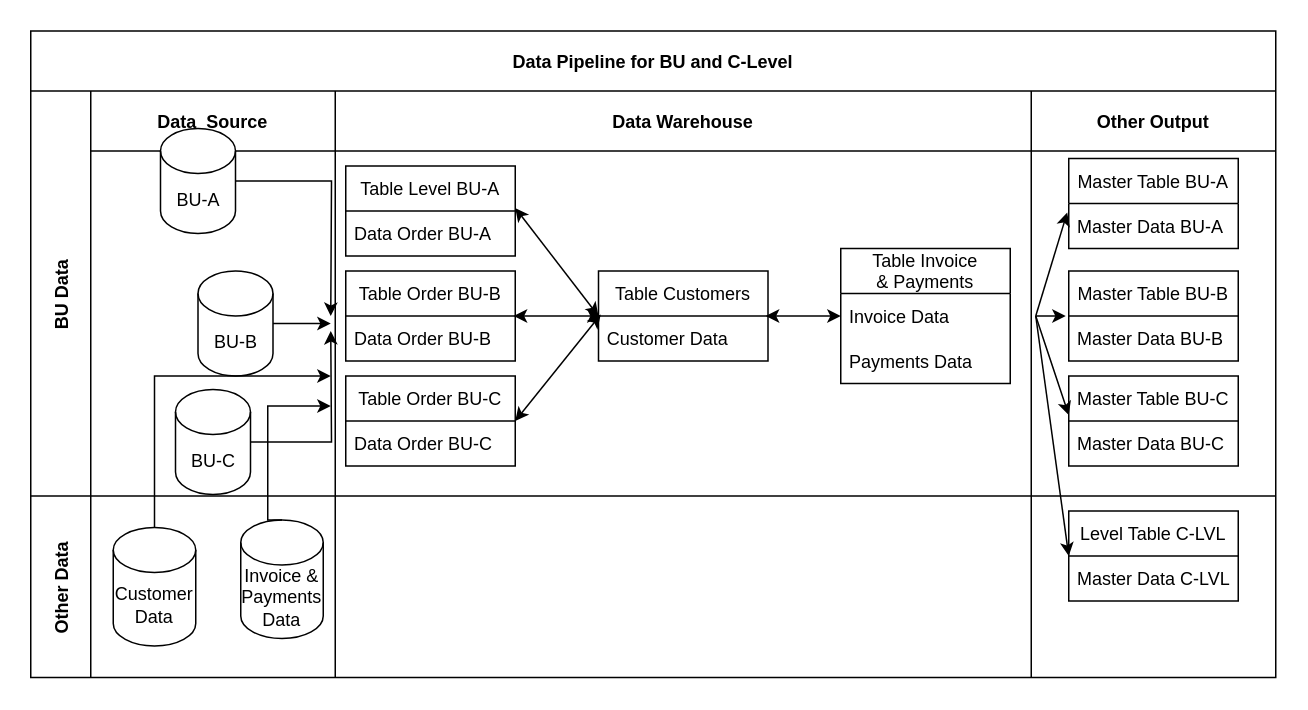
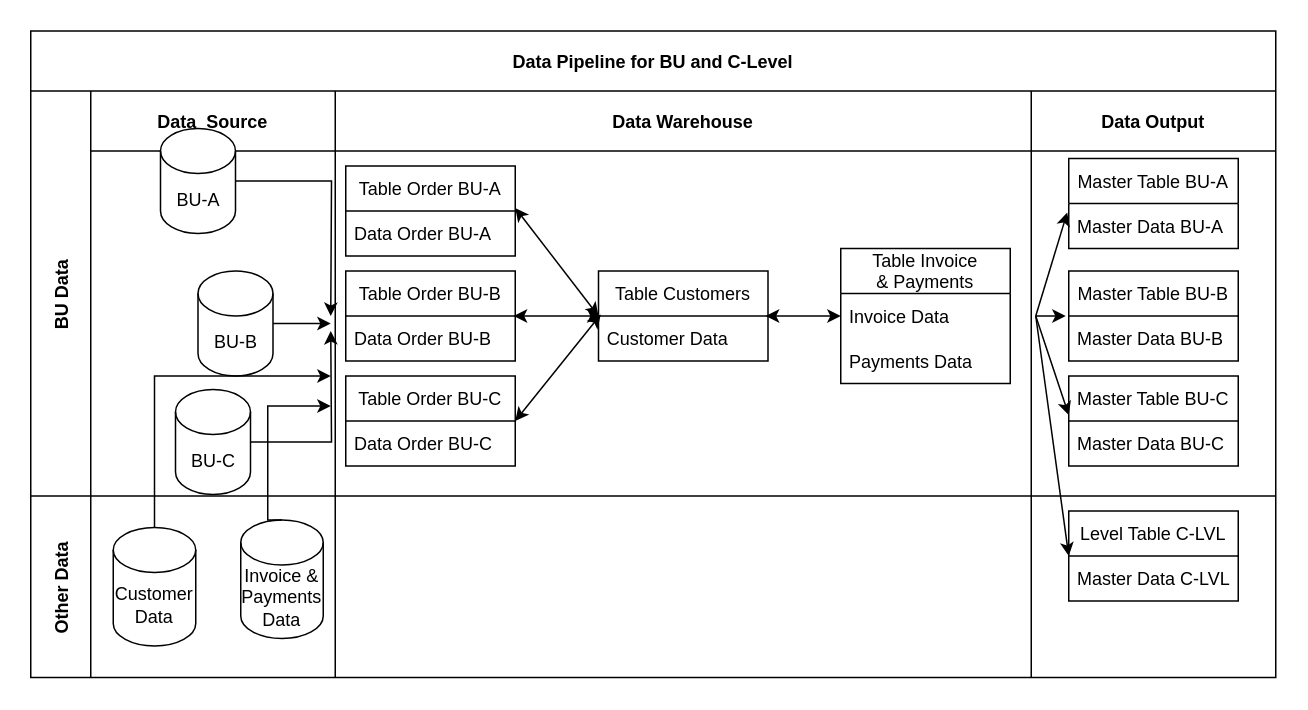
  <mxCell id="0" />
  <mxCell id="1" parent="0" />
  <mxCell id="2" value="Data Pipeline for BU and C-Level" style="shape=table;childLayout=tableLayout;startSize=40;collapsible=0;recursiveResize=0;expand=0;fillColor=none;fontStyle=1" parent="1" vertex="1"><mxGeometry x="20" y="20" width="830" height="431" as="geometry" /></mxCell>
  <mxCell id="3" value="BU Data" style="shape=tableRow;horizontal=0;swimlaneHead=0;swimlaneBody=0;top=0;left=0;bottom=0;right=0;fillColor=none;points=[[0,0.5],[1,0.5]];portConstraint=eastwest;startSize=40;collapsible=0;recursiveResize=0;expand=0;fontStyle=1;" parent="2" vertex="1"><mxGeometry y="40" width="830" height="270" as="geometry" /></mxCell>
  <mxCell id="4" value="Data  Source" style="swimlane;swimlaneHead=0;swimlaneBody=0;connectable=0;fillColor=none;startSize=40;collapsible=0;recursiveResize=0;expand=0;fontStyle=1;" parent="3" vertex="1"><mxGeometry x="40" width="163" height="270" as="geometry"><mxRectangle width="163" height="270" as="alternateBounds" /></mxGeometry></mxCell>
  <mxCell id="5" value="BU-A" style="shape=cylinder3;whiteSpace=wrap;html=1;boundedLbl=1;backgroundOutline=1;size=15;" parent="4" vertex="1"><mxGeometry x="46.5" y="25" width="50" height="70" as="geometry" /></mxCell>
  <mxCell id="6" value="BU-C" style="shape=cylinder3;whiteSpace=wrap;html=1;boundedLbl=1;backgroundOutline=1;size=15;" parent="4" vertex="1"><mxGeometry x="56.5" y="199" width="50" height="70" as="geometry" /></mxCell>
  <mxCell id="7" value="BU-B" style="shape=cylinder3;whiteSpace=wrap;html=1;boundedLbl=1;backgroundOutline=1;size=15;" parent="4" vertex="1"><mxGeometry x="71.5" y="120" width="50" height="70" as="geometry" /></mxCell>
  <mxCell id="8" value="Data Warehouse" style="swimlane;swimlaneHead=0;swimlaneBody=0;connectable=0;fillColor=none;startSize=40;collapsible=0;recursiveResize=0;expand=0;fontStyle=1;" parent="3" vertex="1"><mxGeometry x="203" width="464" height="270" as="geometry"><mxRectangle width="464" height="270" as="alternateBounds" /></mxGeometry></mxCell>
- <mxCell id="9" value="Table Level BU-A" style="swimlane;fontStyle=0;childLayout=stackLayout;horizontal=1;startSize=30;horizontalStack=0;resizeParent=1;resizeParentMax=0;resizeLast=0;collapsible=1;marginBottom=0;" parent="8" vertex="1"><mxGeometry x="7" y="50" width="113" height="60" as="geometry" /></mxCell>
+ <mxCell id="9" value="Table Order BU-A" style="swimlane;fontStyle=0;childLayout=stackLayout;horizontal=1;startSize=30;horizontalStack=0;resizeParent=1;resizeParentMax=0;resizeLast=0;collapsible=1;marginBottom=0;" parent="8" vertex="1"><mxGeometry x="7" y="50" width="113" height="60" as="geometry" /></mxCell>
  <mxCell id="10" value="Data Order BU-A" style="text;strokeColor=none;fillColor=none;align=left;verticalAlign=middle;spacingLeft=4;spacingRight=4;overflow=hidden;points=[[0,0.5],[1,0.5]];portConstraint=eastwest;rotatable=0;" parent="9" vertex="1"><mxGeometry y="30" width="113" height="30" as="geometry" /></mxCell>
  <mxCell id="11" value="Table Order BU-C" style="swimlane;fontStyle=0;childLayout=stackLayout;horizontal=1;startSize=30;horizontalStack=0;resizeParent=1;resizeParentMax=0;resizeLast=0;collapsible=1;marginBottom=0;" parent="8" vertex="1"><mxGeometry x="7" y="190" width="113" height="60" as="geometry" /></mxCell>
  <mxCell id="12" value="Data Order BU-C" style="text;strokeColor=none;fillColor=none;align=left;verticalAlign=middle;spacingLeft=4;spacingRight=4;overflow=hidden;points=[[0,0.5],[1,0.5]];portConstraint=eastwest;rotatable=0;" parent="11" vertex="1"><mxGeometry y="30" width="113" height="30" as="geometry" /></mxCell>
  <mxCell id="13" value="Table Order BU-B" style="swimlane;fontStyle=0;childLayout=stackLayout;horizontal=1;startSize=30;horizontalStack=0;resizeParent=1;resizeParentMax=0;resizeLast=0;collapsible=1;marginBottom=0;" parent="8" vertex="1"><mxGeometry x="7" y="120" width="113" height="60" as="geometry" /></mxCell>
  <mxCell id="14" value="Data Order BU-B" style="text;strokeColor=none;fillColor=none;align=left;verticalAlign=middle;spacingLeft=4;spacingRight=4;overflow=hidden;points=[[0,0.5],[1,0.5]];portConstraint=eastwest;rotatable=0;" parent="13" vertex="1"><mxGeometry y="30" width="113" height="30" as="geometry" /></mxCell>
  <mxCell id="15" value="Table Customers" style="swimlane;fontStyle=0;childLayout=stackLayout;horizontal=1;startSize=30;horizontalStack=0;resizeParent=1;resizeParentMax=0;resizeLast=0;collapsible=1;marginBottom=0;" parent="8" vertex="1"><mxGeometry x="175.5" y="120" width="113" height="60" as="geometry" /></mxCell>
  <mxCell id="16" value="Customer Data" style="text;strokeColor=none;fillColor=none;align=left;verticalAlign=middle;spacingLeft=4;spacingRight=4;overflow=hidden;points=[[0,0.5],[1,0.5]];portConstraint=eastwest;rotatable=0;" parent="15" vertex="1"><mxGeometry y="30" width="113" height="30" as="geometry" /></mxCell>
  <mxCell id="17" value="Table Invoice &#10;&amp; Payments" style="swimlane;fontStyle=0;childLayout=stackLayout;horizontal=1;startSize=30;horizontalStack=0;resizeParent=1;resizeParentMax=0;resizeLast=0;collapsible=1;marginBottom=0;" parent="8" vertex="1"><mxGeometry x="337" y="105" width="113" height="90" as="geometry" /></mxCell>
  <mxCell id="18" value="Invoice Data" style="text;strokeColor=none;fillColor=none;align=left;verticalAlign=middle;spacingLeft=4;spacingRight=4;overflow=hidden;points=[[0,0.5],[1,0.5]];portConstraint=eastwest;rotatable=0;" parent="17" vertex="1"><mxGeometry y="30" width="113" height="30" as="geometry" /></mxCell>
  <mxCell id="19" value="Payments Data" style="text;strokeColor=none;fillColor=none;align=left;verticalAlign=middle;spacingLeft=4;spacingRight=4;overflow=hidden;points=[[0,0.5],[1,0.5]];portConstraint=eastwest;rotatable=0;" parent="17" vertex="1"><mxGeometry y="60" width="113" height="30" as="geometry" /></mxCell>
  <mxCell id="20" value="" style="endArrow=classic;startArrow=classic;html=1;rounded=0;entryX=0;entryY=0;entryDx=0;entryDy=0;entryPerimeter=0;exitX=1;exitY=-0.067;exitDx=0;exitDy=0;exitPerimeter=0;" parent="8" source="10" target="16" edge="1"><mxGeometry width="50" height="50" relative="1" as="geometry"><mxPoint x="117" y="120" as="sourcePoint" /><mxPoint x="167" y="70" as="targetPoint" /></mxGeometry></mxCell>
  <mxCell id="21" value="" style="endArrow=classic;startArrow=classic;html=1;rounded=0;entryX=0;entryY=0.5;entryDx=0;entryDy=0;" parent="8" target="18" edge="1"><mxGeometry width="50" height="50" relative="1" as="geometry"><mxPoint x="287" y="150" as="sourcePoint" /><mxPoint x="305" y="180" as="targetPoint" /></mxGeometry></mxCell>
  <mxCell id="22" value="" style="endArrow=classic;startArrow=classic;html=1;rounded=0;entryX=0.013;entryY=-0.033;entryDx=0;entryDy=0;entryPerimeter=0;" parent="8" target="16" edge="1"><mxGeometry width="50" height="50" relative="1" as="geometry"><mxPoint x="120" y="220" as="sourcePoint" /><mxPoint x="156" y="270" as="targetPoint" /></mxGeometry></mxCell>
  <mxCell id="23" value="" style="endArrow=classic;startArrow=classic;html=1;rounded=0;exitX=0.991;exitY=0;exitDx=0;exitDy=0;exitPerimeter=0;" parent="8" source="14" edge="1"><mxGeometry width="50" height="50" relative="1" as="geometry"><mxPoint x="120" y="137.99" as="sourcePoint" /><mxPoint x="177" y="150" as="targetPoint" /></mxGeometry></mxCell>
- <mxCell id="24" value="Other Output" style="swimlane;swimlaneHead=0;swimlaneBody=0;connectable=0;fillColor=none;startSize=40;collapsible=0;recursiveResize=0;expand=0;fontStyle=1;" parent="3" vertex="1"><mxGeometry x="667" width="163" height="270" as="geometry"><mxRectangle width="163" height="270" as="alternateBounds" /></mxGeometry></mxCell>
+ <mxCell id="24" value="Data Output" style="swimlane;swimlaneHead=0;swimlaneBody=0;connectable=0;fillColor=none;startSize=40;collapsible=0;recursiveResize=0;expand=0;fontStyle=1;" parent="3" vertex="1"><mxGeometry x="667" width="163" height="270" as="geometry"><mxRectangle width="163" height="270" as="alternateBounds" /></mxGeometry></mxCell>
  <mxCell id="25" value="Master Table BU-A" style="swimlane;fontStyle=0;childLayout=stackLayout;horizontal=1;startSize=30;horizontalStack=0;resizeParent=1;resizeParentMax=0;resizeLast=0;collapsible=1;marginBottom=0;" vertex="1" parent="24"><mxGeometry x="25" y="45" width="113" height="60" as="geometry" /></mxCell>
  <mxCell id="26" value="Master Data BU-A" style="text;strokeColor=none;fillColor=none;align=left;verticalAlign=middle;spacingLeft=4;spacingRight=4;overflow=hidden;points=[[0,0.5],[1,0.5]];portConstraint=eastwest;rotatable=0;" vertex="1" parent="25"><mxGeometry y="30" width="113" height="30" as="geometry" /></mxCell>
  <mxCell id="27" value="Master Table BU-B" style="swimlane;fontStyle=0;childLayout=stackLayout;horizontal=1;startSize=30;horizontalStack=0;resizeParent=1;resizeParentMax=0;resizeLast=0;collapsible=1;marginBottom=0;" vertex="1" parent="24"><mxGeometry x="25" y="120" width="113" height="60" as="geometry" /></mxCell>
  <mxCell id="28" value="Master Data BU-B" style="text;strokeColor=none;fillColor=none;align=left;verticalAlign=middle;spacingLeft=4;spacingRight=4;overflow=hidden;points=[[0,0.5],[1,0.5]];portConstraint=eastwest;rotatable=0;" vertex="1" parent="27"><mxGeometry y="30" width="113" height="30" as="geometry" /></mxCell>
  <mxCell id="29" value="Master Table BU-C" style="swimlane;fontStyle=0;childLayout=stackLayout;horizontal=1;startSize=30;horizontalStack=0;resizeParent=1;resizeParentMax=0;resizeLast=0;collapsible=1;marginBottom=0;" vertex="1" parent="24"><mxGeometry x="25" y="190" width="113" height="60" as="geometry" /></mxCell>
  <mxCell id="30" value="Master Data BU-C" style="text;strokeColor=none;fillColor=none;align=left;verticalAlign=middle;spacingLeft=4;spacingRight=4;overflow=hidden;points=[[0,0.5],[1,0.5]];portConstraint=eastwest;rotatable=0;" vertex="1" parent="29"><mxGeometry y="30" width="113" height="30" as="geometry" /></mxCell>
  <mxCell id="31" value="" style="endArrow=classic;html=1;rounded=0;entryX=-0.009;entryY=0.2;entryDx=0;entryDy=0;entryPerimeter=0;" edge="1" parent="24" target="26"><mxGeometry width="50" height="50" relative="1" as="geometry"><mxPoint x="3" y="150" as="sourcePoint" /><mxPoint x="43" y="120" as="targetPoint" /></mxGeometry></mxCell>
  <mxCell id="32" value="Other Data" style="shape=tableRow;horizontal=0;swimlaneHead=0;swimlaneBody=0;top=0;left=0;bottom=0;right=0;fillColor=none;points=[[0,0.5],[1,0.5]];portConstraint=eastwest;startSize=40;collapsible=0;recursiveResize=0;expand=0;fontStyle=1;" parent="2" vertex="1"><mxGeometry y="310" width="830" height="121" as="geometry" /></mxCell>
  <mxCell id="33" value="" style="swimlane;swimlaneHead=0;swimlaneBody=0;connectable=0;fillColor=none;startSize=0;collapsible=0;recursiveResize=0;expand=0;fontStyle=1;" parent="32" vertex="1"><mxGeometry x="40" width="163" height="121" as="geometry"><mxRectangle width="163" height="121" as="alternateBounds" /></mxGeometry></mxCell>
  <mxCell id="34" value="Customer Data" style="shape=cylinder3;whiteSpace=wrap;html=1;boundedLbl=1;backgroundOutline=1;size=15;" parent="33" vertex="1"><mxGeometry x="15" y="21" width="55" height="79" as="geometry" /></mxCell>
  <mxCell id="35" value="Invoice &amp;amp; Payments Data" style="shape=cylinder3;whiteSpace=wrap;html=1;boundedLbl=1;backgroundOutline=1;size=15;" parent="33" vertex="1"><mxGeometry x="100" y="16" width="55" height="79" as="geometry" /></mxCell>
  <mxCell id="36" value="" style="swimlane;swimlaneHead=0;swimlaneBody=0;connectable=0;fillColor=none;startSize=0;collapsible=0;recursiveResize=0;expand=0;fontStyle=1;" parent="32" vertex="1"><mxGeometry x="203" width="464" height="121" as="geometry"><mxRectangle width="464" height="121" as="alternateBounds" /></mxGeometry></mxCell>
  <mxCell id="37" value="" style="swimlane;swimlaneHead=0;swimlaneBody=0;connectable=0;fillColor=none;startSize=0;collapsible=0;recursiveResize=0;expand=0;fontStyle=1;" parent="32" vertex="1"><mxGeometry x="667" width="163" height="121" as="geometry"><mxRectangle width="163" height="121" as="alternateBounds" /></mxGeometry></mxCell>
  <mxCell id="38" value="Level Table C-LVL" style="swimlane;fontStyle=0;childLayout=stackLayout;horizontal=1;startSize=30;horizontalStack=0;resizeParent=1;resizeParentMax=0;resizeLast=0;collapsible=1;marginBottom=0;" vertex="1" parent="37"><mxGeometry x="25" y="10" width="113" height="60" as="geometry" /></mxCell>
  <mxCell id="39" value="Master Data C-LVL" style="text;strokeColor=none;fillColor=none;align=left;verticalAlign=middle;spacingLeft=4;spacingRight=4;overflow=hidden;points=[[0,0.5],[1,0.5]];portConstraint=eastwest;rotatable=0;" vertex="1" parent="38"><mxGeometry y="30" width="113" height="30" as="geometry" /></mxCell>
  <mxCell id="40" style="edgeStyle=orthogonalEdgeStyle;rounded=0;orthogonalLoop=1;jettySize=auto;html=1;exitX=1;exitY=0.5;exitDx=0;exitDy=0;exitPerimeter=0;" parent="1" source="5" edge="1"><mxGeometry relative="1" as="geometry"><mxPoint x="220" y="210" as="targetPoint" /></mxGeometry></mxCell>
  <mxCell id="41" style="edgeStyle=orthogonalEdgeStyle;rounded=0;orthogonalLoop=1;jettySize=auto;html=1;" parent="1" source="7" edge="1"><mxGeometry relative="1" as="geometry"><mxPoint x="220" y="215" as="targetPoint" /></mxGeometry></mxCell>
  <mxCell id="42" style="edgeStyle=orthogonalEdgeStyle;rounded=0;orthogonalLoop=1;jettySize=auto;html=1;" parent="1" source="6" edge="1"><mxGeometry relative="1" as="geometry"><mxPoint x="220" y="220" as="targetPoint" /></mxGeometry></mxCell>
  <mxCell id="43" style="edgeStyle=orthogonalEdgeStyle;rounded=0;orthogonalLoop=1;jettySize=auto;html=1;exitX=0.5;exitY=0;exitDx=0;exitDy=0;exitPerimeter=0;" parent="1" source="34" edge="1"><mxGeometry relative="1" as="geometry"><mxPoint x="220" y="250" as="targetPoint" /><Array as="points"><mxPoint x="103" y="250" /></Array></mxGeometry></mxCell>
  <mxCell id="44" style="edgeStyle=orthogonalEdgeStyle;rounded=0;orthogonalLoop=1;jettySize=auto;html=1;exitX=0.5;exitY=0;exitDx=0;exitDy=0;exitPerimeter=0;" parent="1" source="35" edge="1"><mxGeometry relative="1" as="geometry"><mxPoint x="220" y="270" as="targetPoint" /><Array as="points"><mxPoint x="178" y="270" /></Array></mxGeometry></mxCell>
  <mxCell id="45" value="" style="endArrow=classic;html=1;rounded=0;" edge="1" parent="1"><mxGeometry width="50" height="50" relative="1" as="geometry"><mxPoint x="690" y="210" as="sourcePoint" /><mxPoint x="710" y="210" as="targetPoint" /></mxGeometry></mxCell>
  <mxCell id="46" value="" style="endArrow=classic;html=1;rounded=0;entryX=0;entryY=-0.133;entryDx=0;entryDy=0;entryPerimeter=0;" edge="1" parent="1" target="30"><mxGeometry width="50" height="50" relative="1" as="geometry"><mxPoint x="690" y="210" as="sourcePoint" /><mxPoint x="730.983" y="161" as="targetPoint" /></mxGeometry></mxCell>
  <mxCell id="47" value="" style="endArrow=classic;html=1;rounded=0;entryX=0;entryY=0.5;entryDx=0;entryDy=0;" edge="1" parent="1" target="38"><mxGeometry width="50" height="50" relative="1" as="geometry"><mxPoint x="690" y="210" as="sourcePoint" /><mxPoint x="740.983" y="171" as="targetPoint" /></mxGeometry></mxCell>
